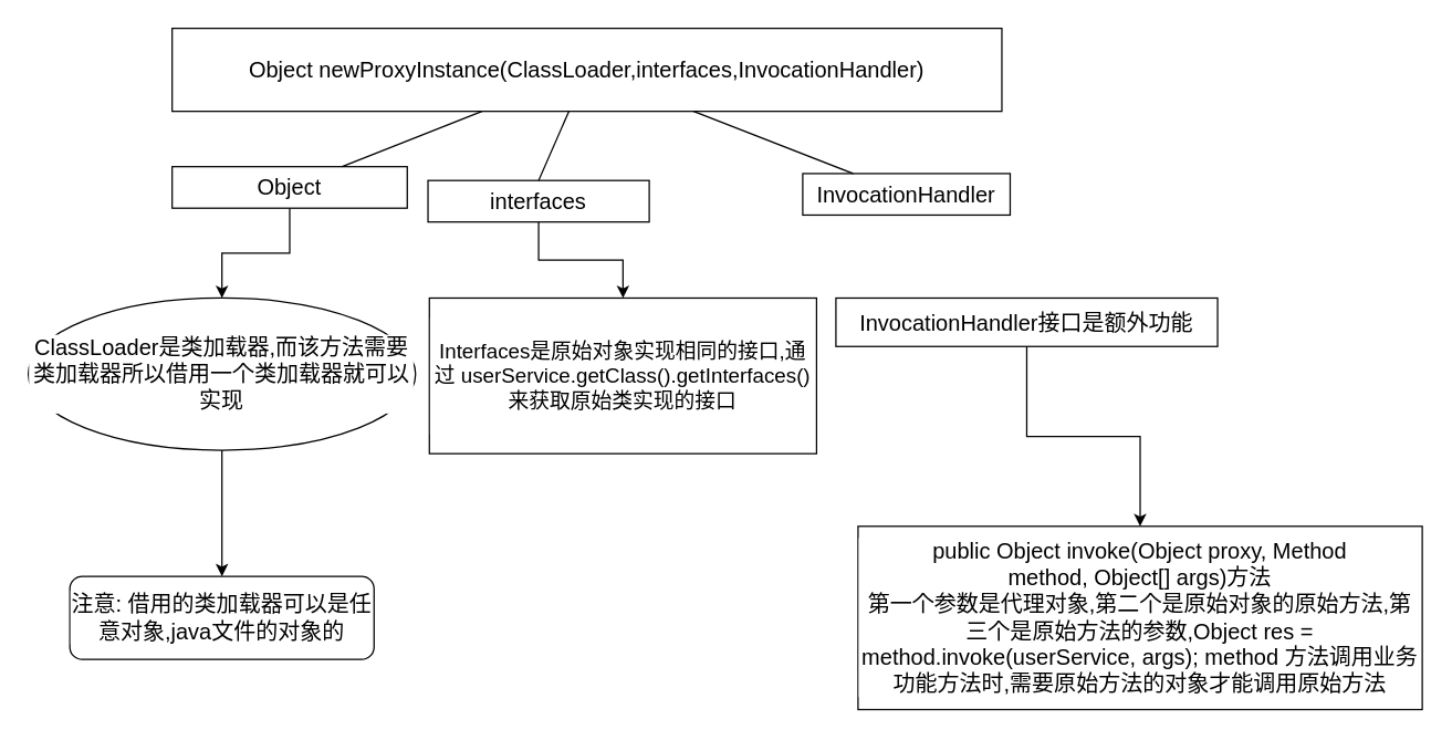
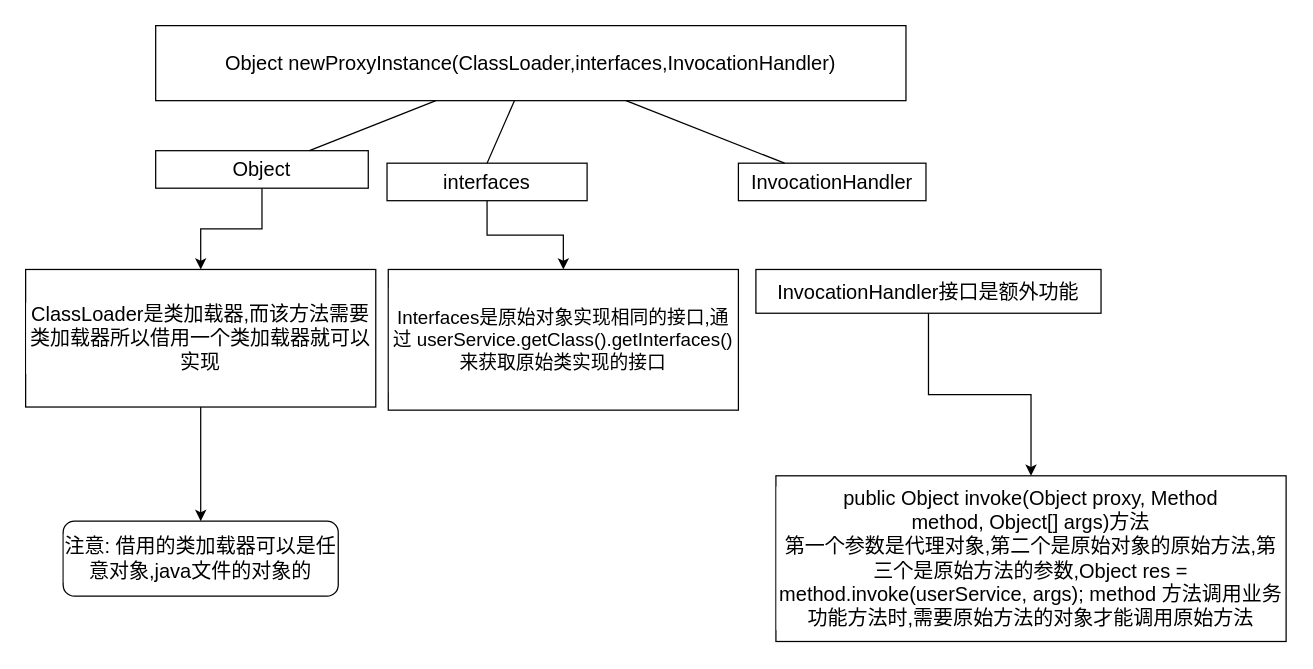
  <mxCell id="0" />
  <mxCell id="1" parent="0" />
  <mxCell id="2" value="&lt;p&gt;&lt;font style=&quot;background-color: rgb(255 , 255 , 255) ; font-size: 16px&quot;&gt;Object newProxyInstance(ClassLoader,interfaces,InvocationHandler)&lt;/font&gt;&lt;/p&gt;" style="rounded=0;whiteSpace=wrap;html=1;fillColor=default;strokeColor=default;" vertex="1" parent="1"><mxGeometry x="124" y="20" width="600" height="60" as="geometry" /></mxCell>
  <mxCell id="3" value="" style="edgeStyle=orthogonalEdgeStyle;rounded=0;orthogonalLoop=1;jettySize=auto;html=1;fontFamily=Helvetica;fontColor=#000000;" edge="1" parent="1" source="4" target="12"><mxGeometry relative="1" as="geometry" /></mxCell>
  <mxCell id="4" value="&lt;font style=&quot;font-size: 16px&quot;&gt;Object&lt;/font&gt;" style="rounded=0;whiteSpace=wrap;html=1;labelBackgroundColor=#FFFFFF;fontFamily=Helvetica;fontColor=#000000;strokeColor=default;fillColor=default;" vertex="1" parent="1"><mxGeometry x="124" y="120" width="170" height="30" as="geometry" /></mxCell>
  <mxCell id="5" value="" style="endArrow=none;html=1;rounded=0;fontFamily=Helvetica;fontColor=#000000;" edge="1" parent="1" source="4" target="2"><mxGeometry width="50" height="50" relative="1" as="geometry"><mxPoint x="210" y="160" as="sourcePoint" /><mxPoint x="260" y="110" as="targetPoint" /></mxGeometry></mxCell>
  <mxCell id="6" value="" style="edgeStyle=orthogonalEdgeStyle;rounded=0;orthogonalLoop=1;jettySize=auto;html=1;fontFamily=Helvetica;fontColor=#000000;" edge="1" parent="1" source="7" target="13"><mxGeometry relative="1" as="geometry" /></mxCell>
  <mxCell id="7" value="&lt;font style=&quot;font-size: 16px&quot;&gt;interfaces&lt;/font&gt;" style="rounded=0;whiteSpace=wrap;html=1;labelBackgroundColor=#FFFFFF;fontFamily=Helvetica;fontColor=#000000;strokeColor=default;fillColor=default;" vertex="1" parent="1"><mxGeometry x="309" y="130" width="160" height="30" as="geometry" /></mxCell>
  <mxCell id="8" value="" style="endArrow=none;html=1;rounded=0;fontFamily=Helvetica;fontColor=#000000;exitX=0.5;exitY=0;exitDx=0;exitDy=0;" edge="1" parent="1" source="7" target="2"><mxGeometry width="50" height="50" relative="1" as="geometry"><mxPoint x="560" y="220" as="sourcePoint" /><mxPoint x="610" y="170" as="targetPoint" /></mxGeometry></mxCell>
- <mxCell id="9" value="&lt;span style=&quot;font-size: 16px&quot;&gt;InvocationHandler&lt;/span&gt;" style="rounded=0;whiteSpace=wrap;html=1;labelBackgroundColor=#FFFFFF;fontFamily=Helvetica;fontColor=#000000;strokeColor=default;fillColor=default;" vertex="1" parent="1"><mxGeometry x="580" y="125" width="150" height="30" as="geometry" /></mxCell>
+ <mxCell id="9" value="&lt;span style=&quot;font-size: 16px&quot;&gt;InvocationHandler&lt;/span&gt;" style="rounded=0;whiteSpace=wrap;html=1;labelBackgroundColor=#FFFFFF;fontFamily=Helvetica;fontColor=#000000;strokeColor=default;fillColor=default;" vertex="1" parent="1"><mxGeometry x="590" y="130" width="150" height="30" as="geometry" /></mxCell>
  <mxCell id="10" value="" style="endArrow=none;html=1;rounded=0;fontFamily=Helvetica;fontColor=#000000;" edge="1" parent="1" source="9" target="2"><mxGeometry width="50" height="50" relative="1" as="geometry"><mxPoint x="590" y="140" as="sourcePoint" /><mxPoint x="640" y="90" as="targetPoint" /></mxGeometry></mxCell>
  <mxCell id="11" value="" style="edgeStyle=orthogonalEdgeStyle;rounded=0;orthogonalLoop=1;jettySize=auto;html=1;fontFamily=Helvetica;fontSize=16;fontColor=#000000;" edge="1" parent="1" source="12" target="17"><mxGeometry relative="1" as="geometry" /></mxCell>
- <mxCell id="12" value="&lt;font style=&quot;font-size: 16px&quot;&gt;ClassLoader是类加载器,而该方法需要类加载器所以借用一个类加载器就可以实现&lt;/font&gt;" style="ellipse;whiteSpace=wrap;html=1;fontColor=#000000;labelBackgroundColor=#FFFFFF;" vertex="1" parent="1"><mxGeometry x="20" y="215" width="280" height="110" as="geometry" /></mxCell>
+ <mxCell id="12" value="&lt;font style=&quot;font-size: 16px&quot;&gt;ClassLoader是类加载器,而该方法需要类加载器所以借用一个类加载器就可以实现&lt;/font&gt;" style="whiteSpace=wrap;html=1;fontColor=#000000;rounded=0;labelBackgroundColor=#FFFFFF;" vertex="1" parent="1"><mxGeometry x="20" y="215" width="280" height="110" as="geometry" /></mxCell>
  <mxCell id="13" value="&lt;p style=&quot;font-size: 15px&quot;&gt;Interfaces是原始对象实现相同的接口,&lt;span style=&quot;background-color: rgb(255 , 255 , 255)&quot;&gt;通过&amp;nbsp;&lt;span&gt;userService.getClass().getInterfaces()来获取原始类实现的接口&lt;/span&gt;&lt;/span&gt;&lt;/p&gt;" style="whiteSpace=wrap;html=1;fontColor=#000000;rounded=0;labelBackgroundColor=#FFFFFF;" vertex="1" parent="1"><mxGeometry x="310" y="215" width="280" height="112.5" as="geometry" /></mxCell>
  <mxCell id="14" value="" style="edgeStyle=orthogonalEdgeStyle;rounded=0;orthogonalLoop=1;jettySize=auto;html=1;fontFamily=Helvetica;fontSize=16;fontColor=#000000;" edge="1" parent="1" source="15" target="16"><mxGeometry relative="1" as="geometry" /></mxCell>
  <mxCell id="15" value="&lt;span style=&quot;background-color: rgb(255 , 255 , 255)&quot;&gt;&lt;font style=&quot;font-size: 16px&quot;&gt;InvocationHandler接口是额外功能&lt;/font&gt;&lt;/span&gt;" style="whiteSpace=wrap;html=1;fontColor=#000000;rounded=0;labelBackgroundColor=#FFFFFF;" vertex="1" parent="1"><mxGeometry x="604" y="215" width="276" height="35" as="geometry" /></mxCell>
  <mxCell id="16" value="&lt;span style=&quot;font-size: 12pt&quot;&gt;public&amp;nbsp;&lt;/span&gt;&lt;span style=&quot;font-size: 12pt&quot;&gt;Object&amp;nbsp;&lt;/span&gt;&lt;span style=&quot;font-size: 12pt&quot;&gt;invoke&lt;/span&gt;&lt;span style=&quot;font-size: 12pt&quot;&gt;(Object proxy&lt;/span&gt;&lt;span style=&quot;font-size: 12pt&quot;&gt;,&amp;nbsp;&lt;/span&gt;&lt;span style=&quot;font-size: 12pt&quot;&gt;Method method&lt;/span&gt;&lt;span style=&quot;font-size: 12pt&quot;&gt;,&amp;nbsp;&lt;/span&gt;&lt;span style=&quot;font-size: 12pt&quot;&gt;Object[] args)方法&lt;br&gt;第一个参数是代理对象,第二个是原始对象的原始方法,第三个是原始方法的参数,&lt;/span&gt;&lt;span style=&quot;font-size: 12pt&quot;&gt;Object res = method.invoke(&lt;/span&gt;&lt;span style=&quot;font-size: 12pt&quot;&gt;userService&lt;/span&gt;&lt;span style=&quot;font-size: 12pt&quot;&gt;,&amp;nbsp;&lt;/span&gt;&lt;span style=&quot;font-size: 12pt&quot;&gt;args)&lt;/span&gt;&lt;span style=&quot;font-size: 12pt&quot;&gt;; method&amp;nbsp;方法调用业务功能方法时,需要原始方法的对象才能调用原始方法&lt;/span&gt;" style="whiteSpace=wrap;html=1;fontColor=#000000;rounded=0;labelBackgroundColor=#FFFFFF;" vertex="1" parent="1"><mxGeometry x="620" y="380" width="408" height="132.5" as="geometry" /></mxCell>
  <mxCell id="17" value="&lt;font style=&quot;font-size: 16px&quot;&gt;注意:&amp;nbsp;借用的类加载器可以是任意对象,java文件的对象的&lt;/font&gt;" style="whiteSpace=wrap;html=1;fontColor=#000000;labelBackgroundColor=#FFFFFF;rounded=1;" vertex="1" parent="1"><mxGeometry x="50" y="416.25" width="220" height="60" as="geometry" /></mxCell>
